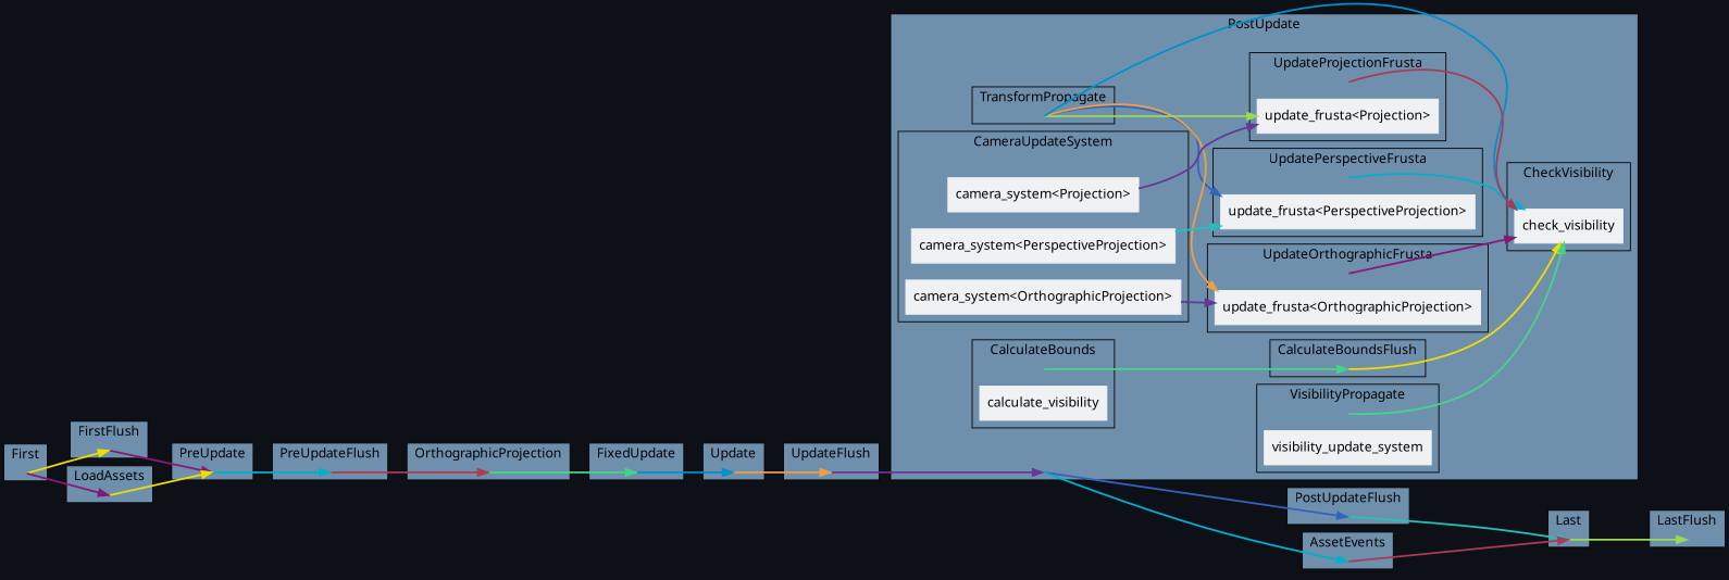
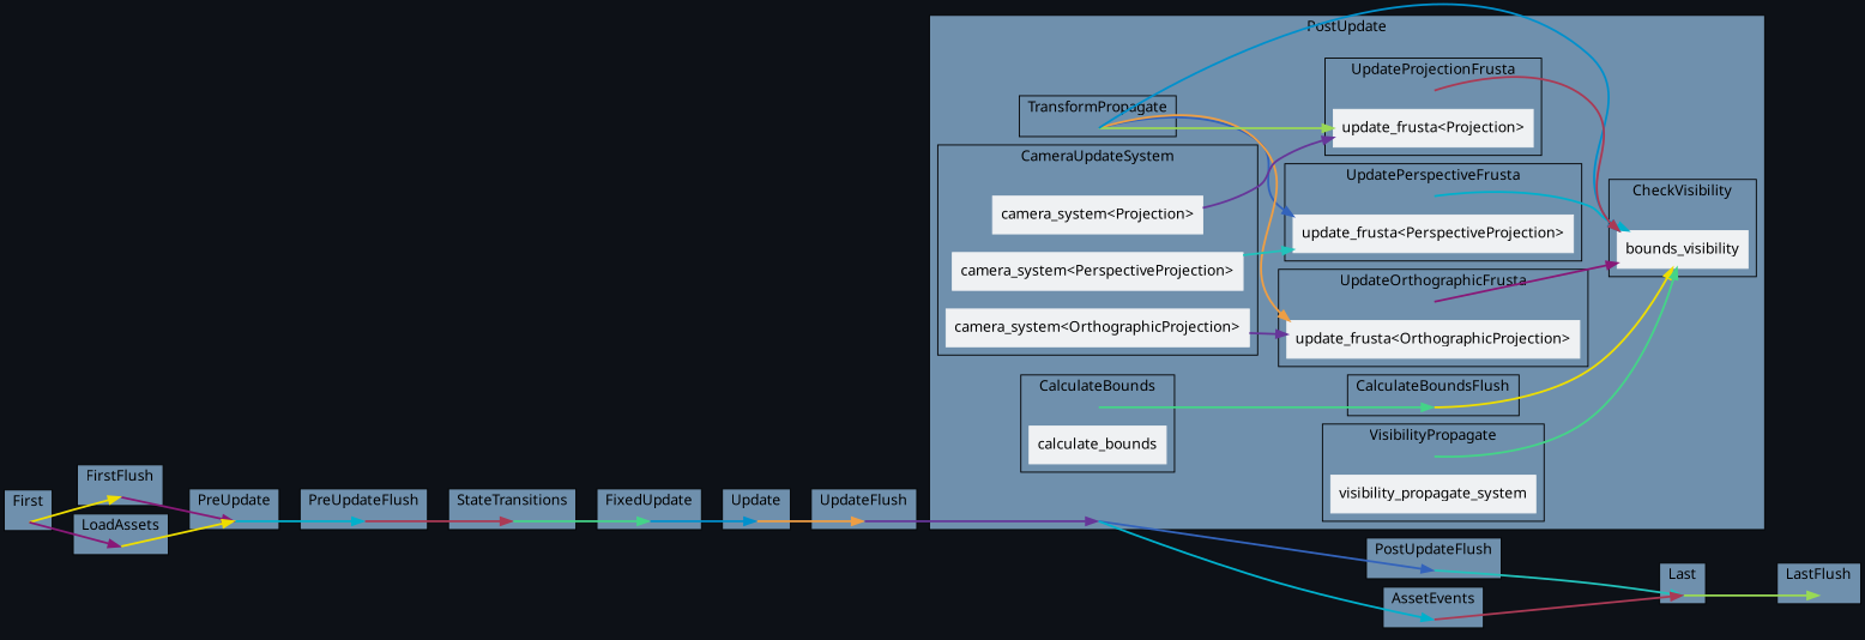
  digraph {
    bgcolor="#0d1117"
    compound=true
    fontname="Noto Sans"
    rankdir=LR
    splines=spline
    node [color="#eff1f3" fillcolor="#eff1f3" fontname="Noto Sans" shape=point style=invis]
    edge [color="#881877" fontname="Noto Sans" penwidth=2]
    "set_marker_node_Set(2)" [height=0]
    "set_marker_node_Set(0)" [height=0]
    "set_marker_node_Set(3)" [height=0]
    "set_marker_node_Set(4)" [height=0]
    "set_marker_node_Set(5)" [height=0]
    "set_marker_node_Set(6)" [height=0]
    "set_marker_node_Set(7)" [height=0]
    "set_marker_node_Set(8)" [height=0]
    "set_marker_node_Set(9)" [height=0]
    "set_marker_node_Set(10)" [height=0]
    "set_marker_node_Set(20)" [height=0]
    "set_marker_node_Set(76)" [height=0]
    n13 [label="camera_system<Projection>" shape=box style=filled]
    n14 [label="camera_system<OrthographicProjection>" shape=box style=filled]
    n15 [label="camera_system<PerspectiveProjection>" shape=box style=filled]
    "set_marker_node_Set(80)" [height=0]
-   n17 [label=calculate_visibility shape=box style=filled]
+   n17 [label=calculate_bounds shape=box style=filled]
    "set_marker_node_Set(81)" [height=0]
    "set_marker_node_Set(83)" [height=0]
    n20 [label="update_frusta<PerspectiveProjection>" shape=box style=filled]
    "set_marker_node_Set(82)" [height=0]
    n22 [label="update_frusta<OrthographicProjection>" shape=box style=filled]
    "set_marker_node_Set(84)" [height=0]
    n24 [label="update_frusta<Projection>" shape=box style=filled]
    "set_marker_node_Set(85)" [height=0]
-   n26 [label=check_visibility shape=box style=filled]
+   n26 [label=bounds_visibility shape=box style=filled]
    "set_marker_node_Set(86)" [height=0]
-   n28 [label=visibility_update_system shape=box style=filled]
+   n28 [label=visibility_propagate_system shape=box style=filled]
    "set_marker_node_Set(11)" [height=0]
    "set_marker_node_Set(12)" [height=0]
    "set_marker_node_Set(58)" [height=0]
    "set_marker_node_Set(59)" [height=0]
    subgraph cluster_1 {
      bgcolor="#6f90ad"
      color=black
      label=FirstFlush
      "set_marker_node_Set(2)"
    }
    subgraph cluster_2 {
      bgcolor="#6f90ad"
      color=black
      label=Update
      "set_marker_node_Set(0)"
    }
    subgraph cluster_3 {
      bgcolor="#6f90ad"
      color=black
      label=PreUpdateFlush
      "set_marker_node_Set(3)"
    }
    subgraph cluster_4 {
      bgcolor="#6f90ad"
      color=black
      label=UpdateFlush
      "set_marker_node_Set(4)"
    }
    subgraph cluster_5 {
      bgcolor="#6f90ad"
      color=black
      label=PostUpdateFlush
      "set_marker_node_Set(5)"
    }
    subgraph cluster_6 {
      bgcolor="#6f90ad"
      color=black
      label=LastFlush
      "set_marker_node_Set(6)"
    }
    subgraph cluster_7 {
      bgcolor="#6f90ad"
      color=black
      label=First
      "set_marker_node_Set(7)"
    }
    subgraph cluster_8 {
      bgcolor="#6f90ad"
      color=black
      label=PreUpdate
      "set_marker_node_Set(8)"
    }
    subgraph cluster_9 {
      bgcolor="#6f90ad"
      color=black
-     label=OrthographicProjection
+     label=StateTransitions
      "set_marker_node_Set(9)"
    }
    subgraph cluster_10 {
      bgcolor="#6f90ad"
      color=black
      label=FixedUpdate
      "set_marker_node_Set(10)"
    }
    subgraph cluster_11 {
      bgcolor="#6f90ad"
      color=black
      label=PostUpdate
      "set_marker_node_Set(11)"
      subgraph cluster_12 {
        bgcolor="#6f90ad"
        color=black
        label=TransformPropagate
        "set_marker_node_Set(20)"
      }
      subgraph cluster_13 {
        bgcolor="#6f90ad"
        color=black
        label=CameraUpdateSystem
        "set_marker_node_Set(76)"
        n13
        n14
        n15
      }
      subgraph cluster_14 {
        bgcolor="#6f90ad"
        color=black
        label=CalculateBounds
        "set_marker_node_Set(80)"
        n17
      }
      subgraph cluster_15 {
        bgcolor="#6f90ad"
        color=black
        label=CalculateBoundsFlush
        "set_marker_node_Set(81)"
      }
      subgraph cluster_16 {
        bgcolor="#6f90ad"
        color=black
        label=UpdatePerspectiveFrusta
        "set_marker_node_Set(83)"
        n20
      }
      subgraph cluster_17 {
        bgcolor="#6f90ad"
        color=black
        label=UpdateOrthographicFrusta
        "set_marker_node_Set(82)"
        n22
      }
      subgraph cluster_18 {
        bgcolor="#6f90ad"
        color=black
        label=UpdateProjectionFrusta
        "set_marker_node_Set(84)"
        n24
      }
      subgraph cluster_19 {
        bgcolor="#6f90ad"
        color=black
        label=CheckVisibility
        "set_marker_node_Set(85)"
        n26
      }
      subgraph cluster_20 {
        bgcolor="#6f90ad"
        color=black
        label=VisibilityPropagate
        "set_marker_node_Set(86)"
        n28
      }
    }
    subgraph cluster_21 {
      bgcolor="#6f90ad"
      color=black
      label=Last
      "set_marker_node_Set(12)"
    }
    subgraph cluster_22 {
      bgcolor="#6f90ad"
      color=black
      label=LoadAssets
      "set_marker_node_Set(58)"
    }
    subgraph cluster_23 {
      bgcolor="#6f90ad"
      color=black
      label=AssetEvents
      "set_marker_node_Set(59)"
    }
    "set_marker_node_Set(2)" -> "set_marker_node_Set(8)"
    "set_marker_node_Set(0)" -> "set_marker_node_Set(4)" [color="#ee9e44"]
    "set_marker_node_Set(3)" -> "set_marker_node_Set(9)" [color="#aa3a55"]
    "set_marker_node_Set(4)" -> "set_marker_node_Set(11)" [color="#663699"]
    "set_marker_node_Set(5)" -> "set_marker_node_Set(12)" [color="#22c2bb"]
    "set_marker_node_Set(7)" -> "set_marker_node_Set(2)" [color="#eede00"]
    "set_marker_node_Set(7)" -> "set_marker_node_Set(58)"
    "set_marker_node_Set(8)" -> "set_marker_node_Set(3)" [color="#00b0cc"]
    "set_marker_node_Set(9)" -> "set_marker_node_Set(10)" [color="#44d488"]
    "set_marker_node_Set(10)" -> "set_marker_node_Set(0)" [color="#0090cc"]
    "set_marker_node_Set(20)" -> n20 [color="#3363bb"]
    "set_marker_node_Set(20)" -> n22 [color="#ee9e44"]
    "set_marker_node_Set(20)" -> n24 [color="#99d955"]
    "set_marker_node_Set(20)" -> n26 [color="#0090cc"]
    n13 -> n24 [color="#663699"]
    n14 -> n22 [color="#663699"]
    n15 -> n20 [color="#22c2bb"]
    "set_marker_node_Set(80)" -> "set_marker_node_Set(81)" [color="#44d488"]
    "set_marker_node_Set(81)" -> n26 [color="#eede00"]
    "set_marker_node_Set(83)" -> n26 [color="#00b0cc"]
    "set_marker_node_Set(82)" -> n26
    "set_marker_node_Set(84)" -> n26 [color="#aa3a55"]
    "set_marker_node_Set(86)" -> n26 [color="#44d488"]
    "set_marker_node_Set(11)" -> "set_marker_node_Set(5)" [color="#3363bb"]
    "set_marker_node_Set(11)" -> "set_marker_node_Set(59)" [color="#00b0cc"]
    "set_marker_node_Set(12)" -> "set_marker_node_Set(6)" [color="#99d955"]
    "set_marker_node_Set(58)" -> "set_marker_node_Set(8)" [color="#eede00"]
    "set_marker_node_Set(59)" -> "set_marker_node_Set(12)" [color="#aa3a55"]
  }
